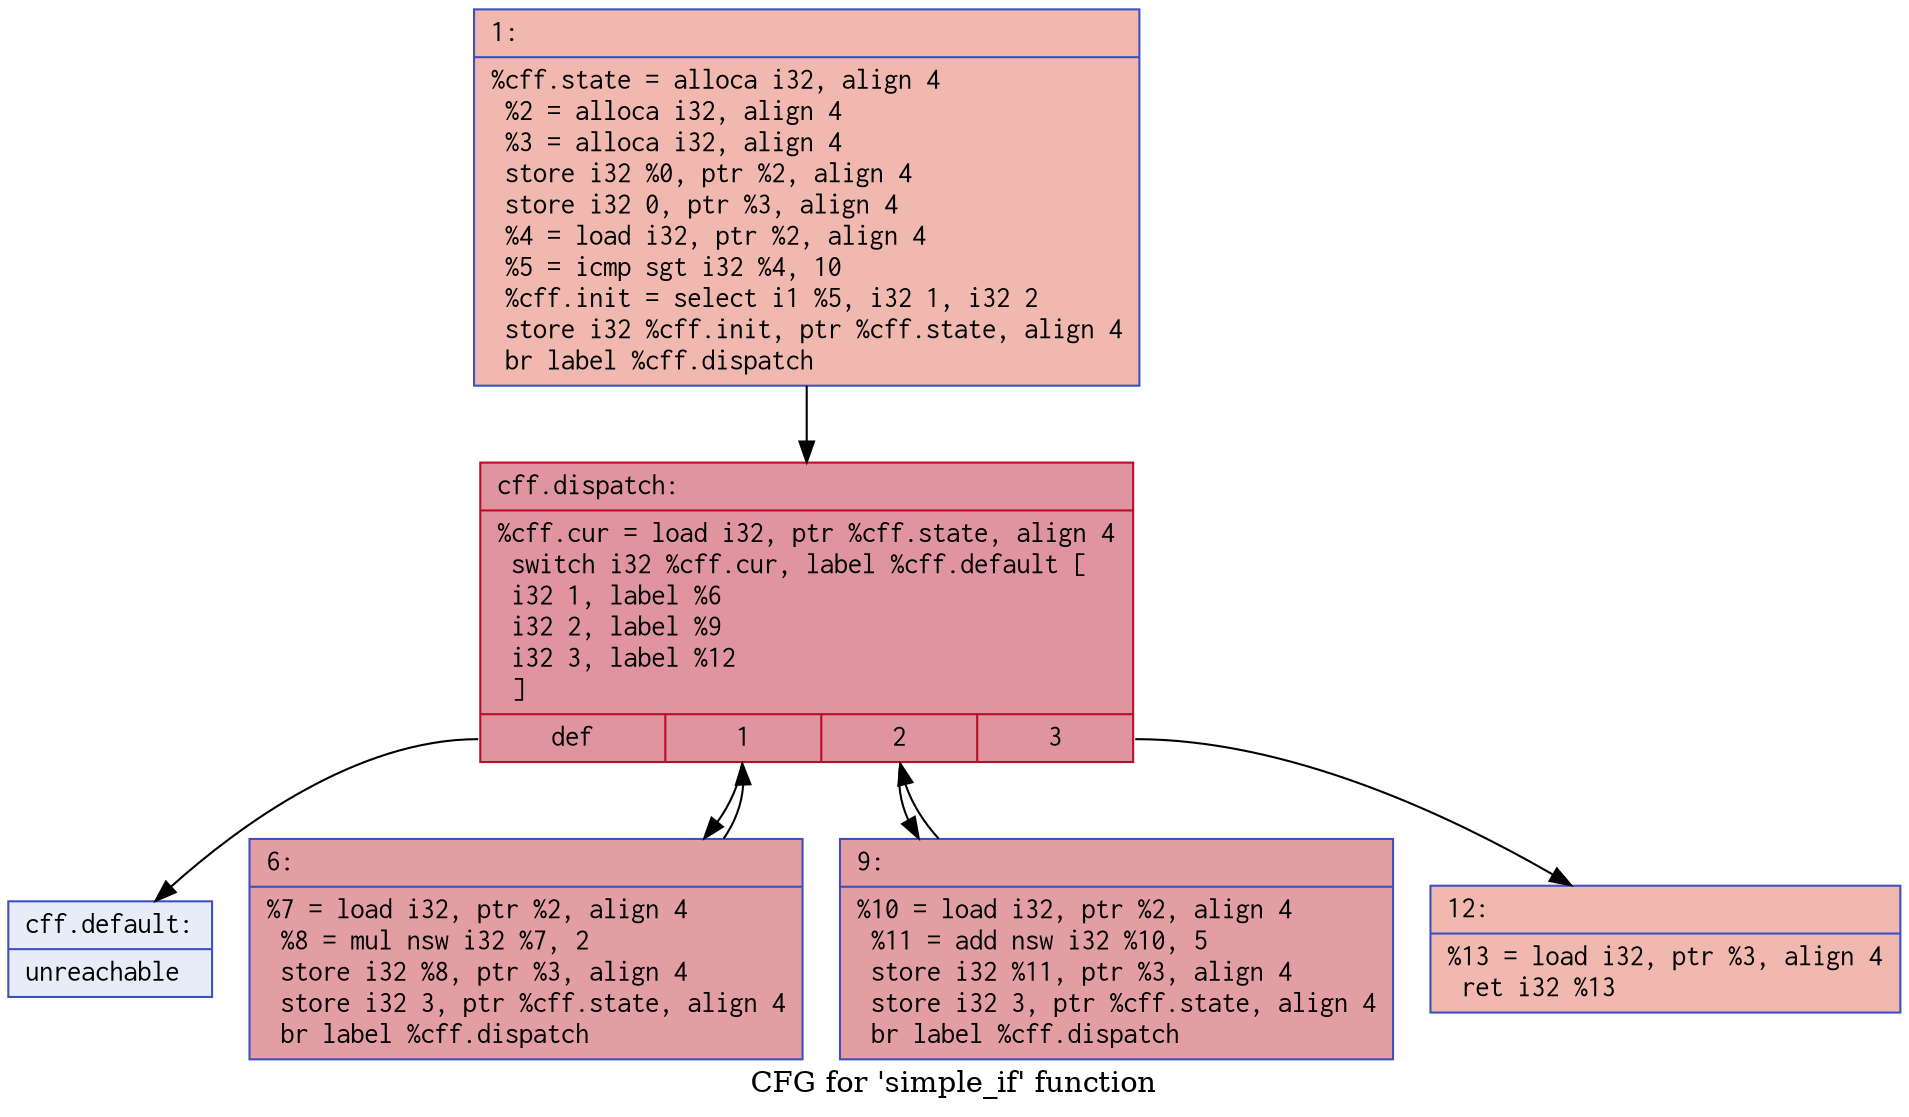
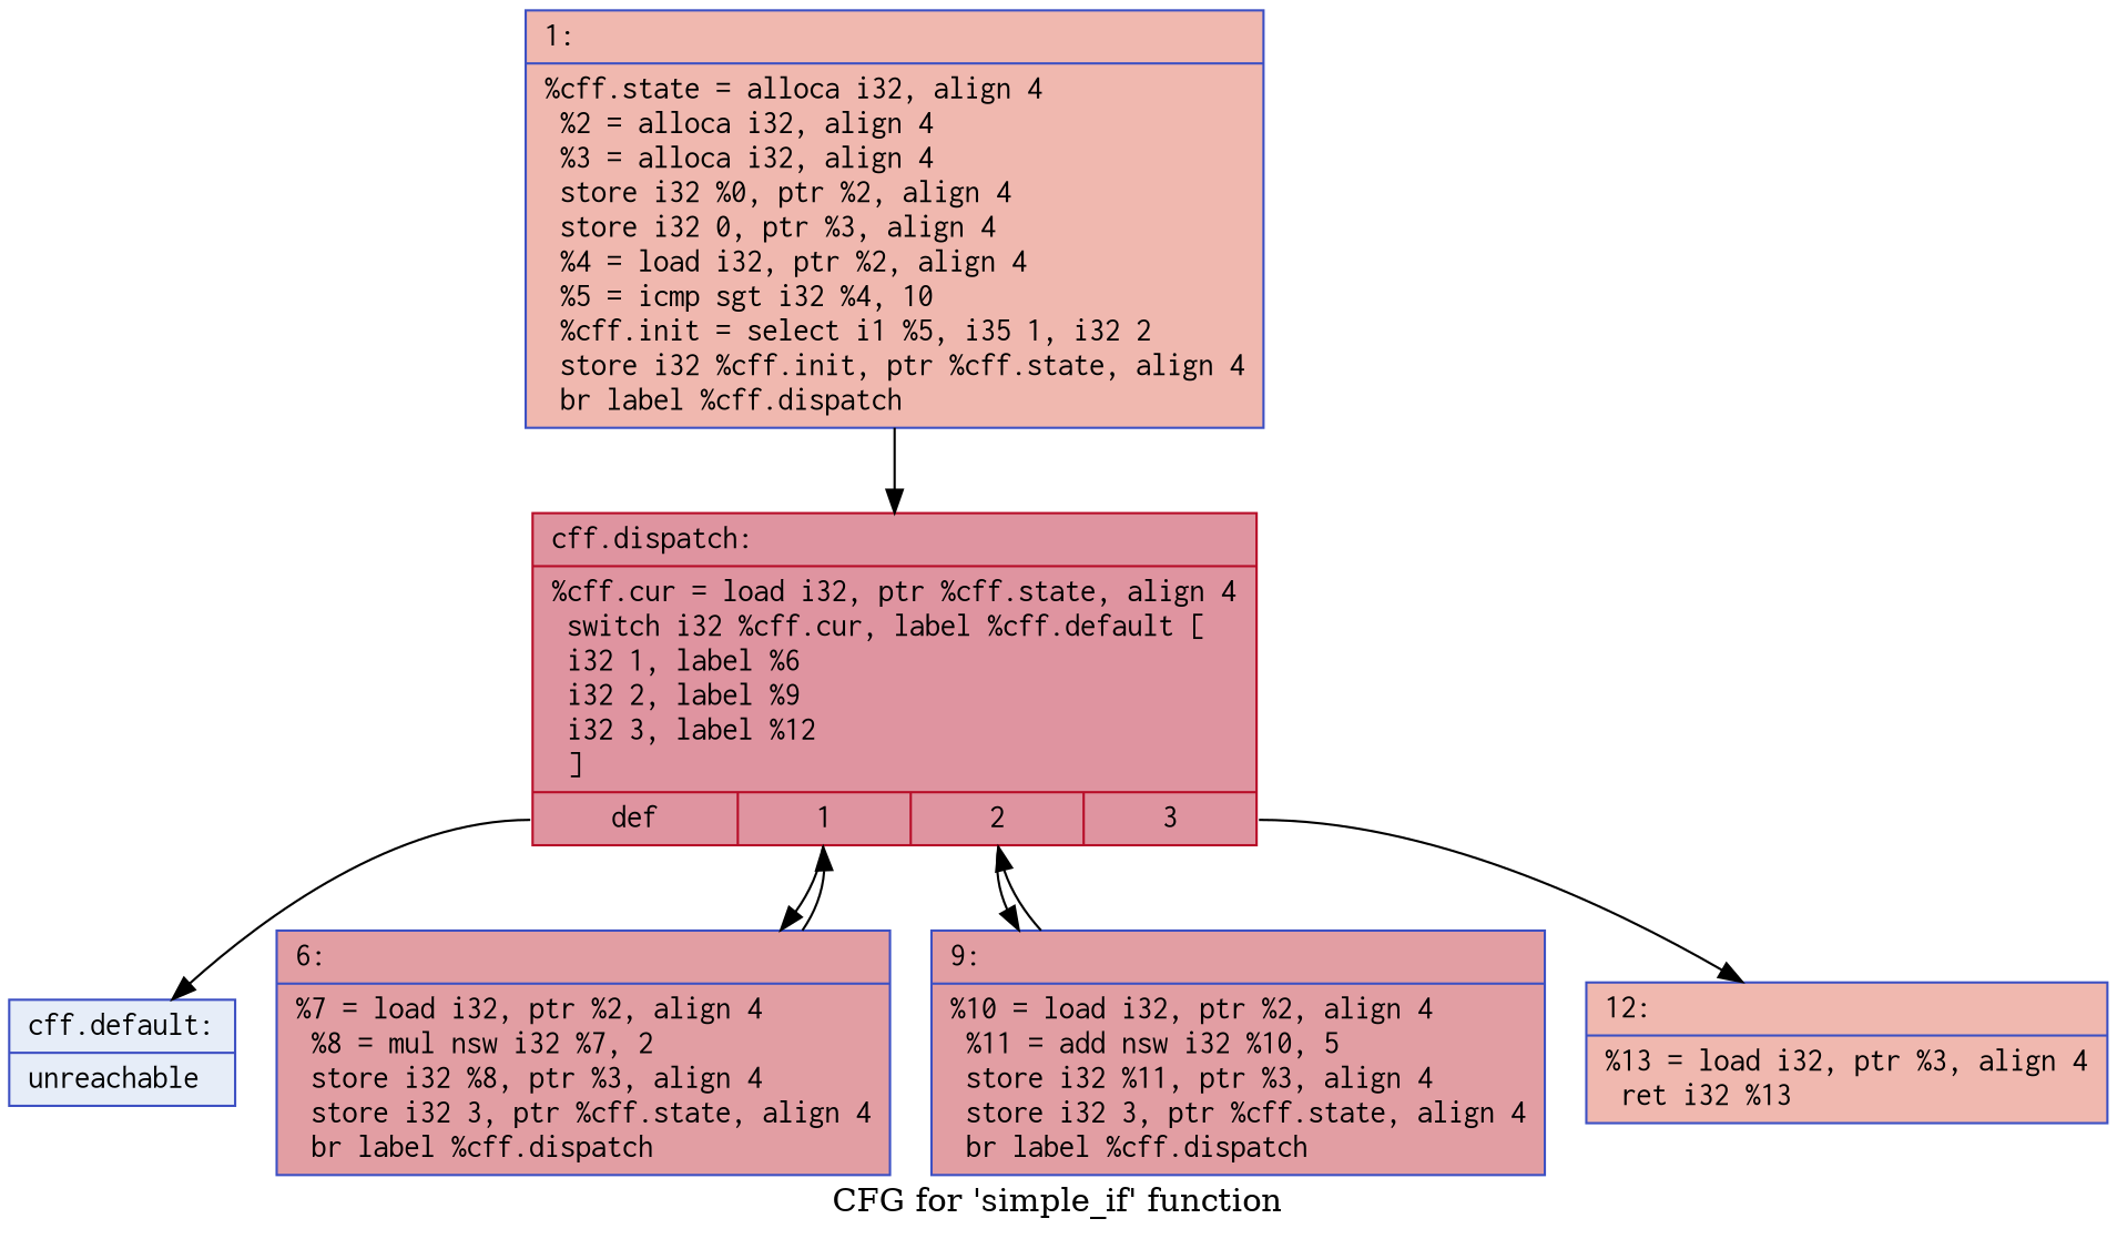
  digraph {
    label="CFG for 'simple_if' function"
    node [color="#3d50c3ff" fillcolor="#dc5d4a70" fontname=Courier shape=record style=filled]
-   n1 [label="{1:\l|  %cff.state = alloca i32, align 4\l  %2 = alloca i32, align 4\l  %3 = alloca i32, align 4\l  store i32 %0, ptr %2, align 4\l  store i32 0, ptr %3, align 4\l  %4 = load i32, ptr %2, align 4\l  %5 = icmp sgt i32 %4, 10\l  %cff.init = select i1 %5, i32 1, i32 2\l  store i32 %cff.init, ptr %cff.state, align 4\l  br label %cff.dispatch\l}"]
+   n1 [label="{1:\l|  %cff.state = alloca i32, align 4\l  %2 = alloca i32, align 4\l  %3 = alloca i32, align 4\l  store i32 %0, ptr %2, align 4\l  store i32 0, ptr %3, align 4\l  %4 = load i32, ptr %2, align 4\l  %5 = icmp sgt i32 %4, 10\l  %cff.init = select i1 %5, i35 1, i32 2\l  store i32 %cff.init, ptr %cff.state, align 4\l  br label %cff.dispatch\l}"]
    n2 [color="#b70d28ff" fillcolor="#b70d2870" label="{cff.dispatch:\l|  %cff.cur = load i32, ptr %cff.state, align 4\l  switch i32 %cff.cur, label %cff.default [\l    i32 1, label %6\l    i32 2, label %9\l    i32 3, label %12\l  ]\l|{<s0>def|<s1>1|<s2>2|<s3>3}}"]
    n3 [fillcolor="#be242e70" label="{6:\l|  %7 = load i32, ptr %2, align 4\l  %8 = mul nsw i32 %7, 2\l  store i32 %8, ptr %3, align 4\l  store i32 3, ptr %cff.state, align 4\l  br label %cff.dispatch\l}"]
    n4 [fillcolor="#be242e70" label="{9:\l|  %10 = load i32, ptr %2, align 4\l  %11 = add nsw i32 %10, 5\l  store i32 %11, ptr %3, align 4\l  store i32 3, ptr %cff.state, align 4\l  br label %cff.dispatch\l}"]
    n5 [label="{12:\l|  %13 = load i32, ptr %3, align 4\l  ret i32 %13\l}"]
    n6 [fillcolor="#c7d7f070" label="{cff.default:\l|  unreachable\l}"]
    n1 -> n2
    n2 -> n3 [tailport=s1]
    n2 -> n4 [tailport=s2]
    n2 -> n5 [tailport=s3]
    n2 -> n6 [tailport=s0]
    n3 -> n2
    n4 -> n2
  }
